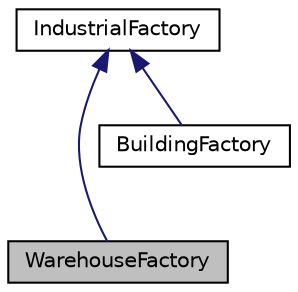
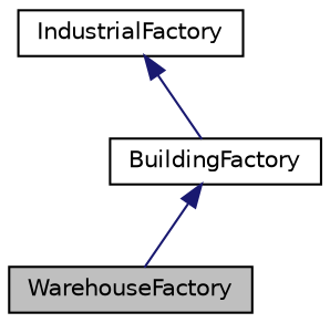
  digraph {
    node [color=black fillcolor=white fontname=Helvetica fontsize=10 shape=record style=filled]
    edge [color=midnightblue dir=back fontname=Helvetica fontsize=10 labelfontname=Helvetica labelfontsize=10 style=solid]
    n1 [fillcolor=grey75 fontcolor=black height=0.2 label=WarehouseFactory width=0.4]
    n2 [height=0.2 label=IndustrialFactory width=0.4]
    n3 [height=0.2 label=BuildingFactory width=0.4]
-   n2 -> n1
+   n3 -> n1
    n2 -> n3
  }
